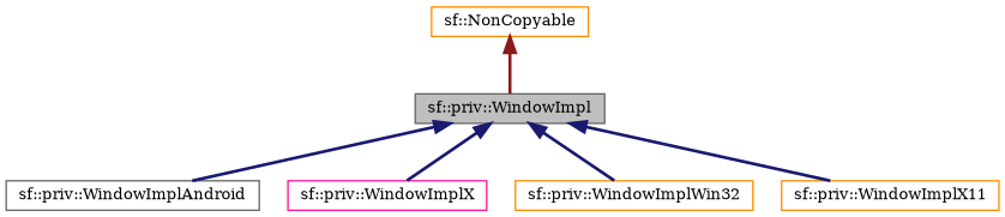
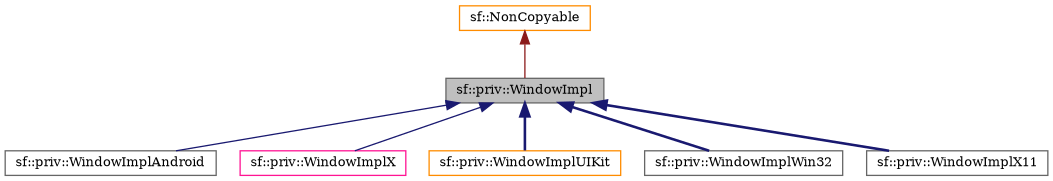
  digraph {
    fontname="DejaVu Serif"
    rankdir=TB
    node [color=darkorange fillcolor=white fontname="DejaVu Serif" fontsize=10 shape=record style=filled]
    edge [color=midnightblue dir=back fontname="DejaVu Serif" fontsize=10 labelfontname=Helvetica labelfontsize=10 style=solid]
    n1 [color=gray40 fillcolor=grey75 fontcolor=black height=0.2 label="sf::priv::WindowImpl" width=0.4]
    n2 [color=gray40 height=0.2 label="sf::priv::WindowImplAndroid" width=0.4]
    n3 [color=deeppink height=0.2 label="sf::priv::WindowImplX" width=0.4]
-   n5 [height=0.2 label="sf::priv::WindowImplWin32" width=0.4]
-   n6 [height=0.2 label="sf::priv::WindowImplX11" width=0.4]
+   n4 [height=0.2 label="sf::priv::WindowImplUIKit" width=0.4]
+   n5 [color=gray40 height=0.2 label="sf::priv::WindowImplWin32" width=0.4]
+   n6 [color=gray40 height=0.2 label="sf::priv::WindowImplX11" width=0.4]
    n7 [height=0.2 label="sf::NonCopyable" width=0.4]
-   n1 -> n2 [style=bold]
-   n1 -> n3 [style=bold]
+   n1 -> n2
+   n1 -> n3
+   n1 -> n4 [style=bold]
    n1 -> n5 [style=bold]
    n1 -> n6 [style=bold]
-   n7 -> n1 [color=firebrick4 style=bold]
+   n7 -> n1 [color=firebrick4]
  }
